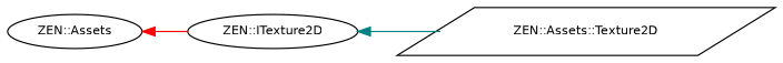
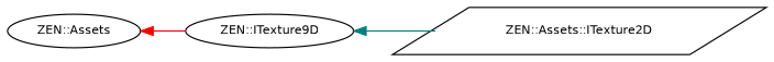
  digraph {
    rankdir=LR
    node [color=black fillcolor=white fontname=Helvetica fontsize=10 shape=ellipse style=filled]
    edge [dir=back fontname=Helvetica fontsize=10 labelfontname=Helvetica labelfontsize=10 style=solid]
    n1 [height=0.2 label="ZEN::Assets" width=0.4]
-   n2 [height=0.2 label="ZEN::ITexture2D" width=0.4]
-   n3 [height=0.2 label="ZEN::Assets::Texture2D" shape=parallelogram width=0.4]
+   n2 [height=0.2 label="ZEN::ITexture9D" width=0.4]
+   n3 [height=0.2 label="ZEN::Assets::ITexture2D" shape=parallelogram width=0.4]
    n1 -> n2 [color=red]
    n2 -> n3 [color=teal]
  }
